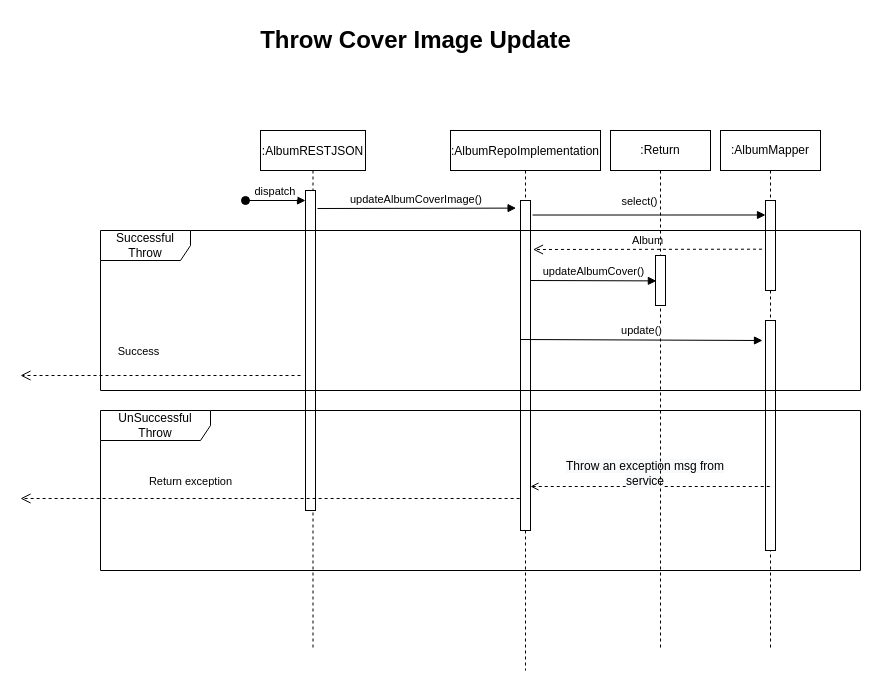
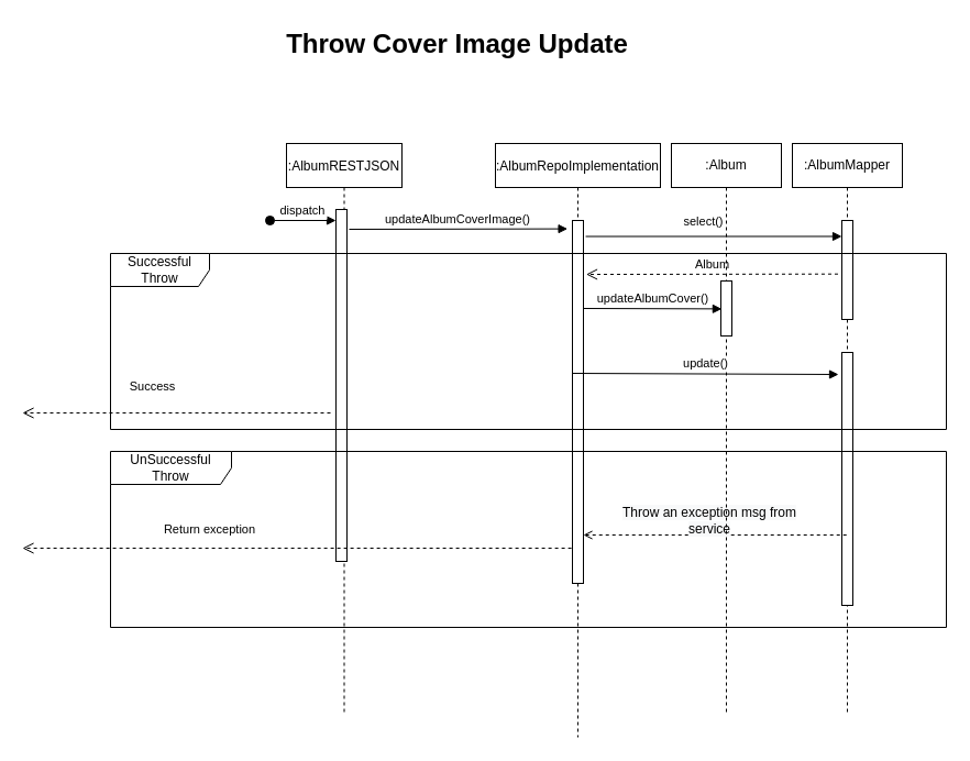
  <mxCell id="0" />
  <mxCell id="1" parent="0" />
  <mxCell id="2" value=":AlbumRESTJSON" style="shape=umlLifeline;perimeter=lifelinePerimeter;container=1;collapsible=0;recursiveResize=0;rounded=0;shadow=0;strokeWidth=1;" parent="1" vertex="1"><mxGeometry x="260" y="130" width="105" height="520" as="geometry" /></mxCell>
  <mxCell id="3" value="" style="points=[];perimeter=orthogonalPerimeter;rounded=0;shadow=0;strokeWidth=1;" parent="2" vertex="1"><mxGeometry x="45" y="60" width="10" height="320" as="geometry" /></mxCell>
  <mxCell id="4" value="dispatch" style="verticalAlign=bottom;startArrow=oval;endArrow=block;startSize=8;shadow=0;strokeWidth=1;" parent="2" target="3" edge="1"><mxGeometry relative="1" as="geometry"><mxPoint x="-15" y="70" as="sourcePoint" /></mxGeometry></mxCell>
  <mxCell id="5" value=":AlbumRepoImplementation" style="shape=umlLifeline;perimeter=lifelinePerimeter;container=1;collapsible=0;recursiveResize=0;rounded=0;shadow=0;strokeWidth=1;" parent="1" vertex="1"><mxGeometry x="450" y="130" width="150" height="540" as="geometry" /></mxCell>
  <mxCell id="6" value="" style="points=[];perimeter=orthogonalPerimeter;rounded=0;shadow=0;strokeWidth=1;" parent="5" vertex="1"><mxGeometry x="70" y="70" width="10" height="330" as="geometry" /></mxCell>
  <mxCell id="7" value="Album" style="html=1;verticalAlign=bottom;endArrow=open;dashed=1;endSize=8;exitX=-0.353;exitY=0.541;exitDx=0;exitDy=0;exitPerimeter=0;" parent="5" source="11" edge="1"><mxGeometry relative="1" as="geometry"><mxPoint x="334.5" y="119" as="sourcePoint" /><mxPoint x="82.5" y="119" as="targetPoint" /></mxGeometry></mxCell>
  <mxCell id="8" value="updateAlbumCoverImage()" style="verticalAlign=bottom;endArrow=block;shadow=0;strokeWidth=1;entryX=-0.441;entryY=0.023;entryDx=0;entryDy=0;entryPerimeter=0;" parent="1" target="6" edge="1"><mxGeometry relative="1" as="geometry"><mxPoint x="317" y="208" as="sourcePoint" /><mxPoint x="505" y="208" as="targetPoint" /></mxGeometry></mxCell>
  <mxCell id="9" value=":AlbumMapper" style="shape=umlLifeline;perimeter=lifelinePerimeter;whiteSpace=wrap;html=1;container=1;collapsible=0;recursiveResize=0;outlineConnect=0;" parent="1" vertex="1"><mxGeometry x="720" y="130" width="100" height="520" as="geometry" /></mxCell>
  <mxCell id="10" value="" style="html=1;points=[];perimeter=orthogonalPerimeter;" parent="9" vertex="1"><mxGeometry x="45" y="190" width="10" height="230" as="geometry" /></mxCell>
  <mxCell id="11" value="" style="html=1;points=[];perimeter=orthogonalPerimeter;" parent="1" vertex="1"><mxGeometry x="765" y="200" width="10" height="90" as="geometry" /></mxCell>
  <mxCell id="12" value="updateAlbumCover()" style="html=1;verticalAlign=bottom;endArrow=block;entryX=0.088;entryY=0.508;entryDx=0;entryDy=0;entryPerimeter=0;" parent="1" edge="1" target="20"><mxGeometry width="80" relative="1" as="geometry"><mxPoint x="530" y="280" as="sourcePoint" /><mxPoint x="655" y="281" as="targetPoint" /></mxGeometry></mxCell>
  <mxCell id="13" value="Success" style="html=1;verticalAlign=bottom;endArrow=open;dashed=1;endSize=8;" parent="1" edge="1"><mxGeometry x="0.155" y="-15" relative="1" as="geometry"><mxPoint x="300" y="375" as="sourcePoint" /><mxPoint x="20" y="375" as="targetPoint" /><mxPoint as="offset" /></mxGeometry></mxCell>
  <mxCell id="14" value="Throw Cover Image Update" style="text;strokeColor=none;fillColor=none;html=1;fontSize=24;fontStyle=1;verticalAlign=middle;align=center;" parent="1" vertex="1"><mxGeometry x="250" y="20" width="330" height="40" as="geometry" /></mxCell>
  <mxCell id="15" value="" style="endArrow=none;dashed=1;html=1;startArrow=open;startFill=0;" parent="1" edge="1"><mxGeometry width="50" height="50" relative="1" as="geometry"><mxPoint x="530" y="486" as="sourcePoint" /><mxPoint x="769.5" y="486" as="targetPoint" /></mxGeometry></mxCell>
  <mxCell id="16" value="&#10;&#10;&lt;span style=&quot;color: rgb(0, 0, 0); font-family: helvetica; font-size: 12px; font-style: normal; font-weight: 400; letter-spacing: normal; text-align: center; text-indent: 0px; text-transform: none; word-spacing: 0px; background-color: rgb(248, 249, 250); display: inline; float: none;&quot;&gt;Throw an exception msg from service&lt;/span&gt;&#10;&#10;" style="text;html=1;strokeColor=none;fillColor=none;align=center;verticalAlign=middle;whiteSpace=wrap;rounded=0;" parent="1" vertex="1"><mxGeometry x="550" y="463" width="190" height="20" as="geometry" /></mxCell>
  <mxCell id="17" value="Return exception" style="html=1;verticalAlign=bottom;endArrow=open;dashed=1;endSize=8;exitX=-0.088;exitY=0.903;exitDx=0;exitDy=0;exitPerimeter=0;" parent="1" edge="1" source="6"><mxGeometry x="0.319" y="-8" relative="1" as="geometry"><mxPoint x="504" y="498" as="sourcePoint" /><mxPoint x="20" y="498" as="targetPoint" /><mxPoint as="offset" /></mxGeometry></mxCell>
  <mxCell id="18" value="Successful Throw" style="shape=umlFrame;whiteSpace=wrap;html=1;width=90;height=30;" parent="1" vertex="1"><mxGeometry x="100" y="230" width="760" height="160" as="geometry" /></mxCell>
- <mxCell id="19" value=":Return" style="shape=umlLifeline;perimeter=lifelinePerimeter;whiteSpace=wrap;html=1;container=1;collapsible=0;recursiveResize=0;outlineConnect=0;size=40;" parent="1" vertex="1"><mxGeometry x="610" y="130" width="100" height="520" as="geometry" /></mxCell>
+ <mxCell id="19" value=":Album" style="shape=umlLifeline;perimeter=lifelinePerimeter;whiteSpace=wrap;html=1;container=1;collapsible=0;recursiveResize=0;outlineConnect=0;size=40;" parent="1" vertex="1"><mxGeometry x="610" y="130" width="100" height="520" as="geometry" /></mxCell>
  <mxCell id="20" value="" style="html=1;points=[];perimeter=orthogonalPerimeter;" parent="19" vertex="1"><mxGeometry x="45" y="125" width="10" height="50" as="geometry" /></mxCell>
  <mxCell id="21" value="update()" style="html=1;verticalAlign=bottom;endArrow=block;" parent="1" edge="1"><mxGeometry width="80" relative="1" as="geometry"><mxPoint x="520" y="339" as="sourcePoint" /><mxPoint x="762" y="340" as="targetPoint" /></mxGeometry></mxCell>
  <mxCell id="22" value="UnSuccessful Throw" style="shape=umlFrame;whiteSpace=wrap;html=1;width=110;height=30;" parent="1" vertex="1"><mxGeometry x="100" y="410" width="760" height="160" as="geometry" /></mxCell>
  <mxCell id="23" value="select()" style="html=1;verticalAlign=bottom;endArrow=block;entryX=0;entryY=0.161;entryDx=0;entryDy=0;entryPerimeter=0;exitX=1.206;exitY=0.044;exitDx=0;exitDy=0;exitPerimeter=0;" parent="1" target="11" edge="1" source="6"><mxGeometry x="-0.08" y="5" width="80" relative="1" as="geometry"><mxPoint x="535" y="214" as="sourcePoint" /><mxPoint x="777.97" y="215.2" as="targetPoint" /><mxPoint as="offset" /></mxGeometry></mxCell>
